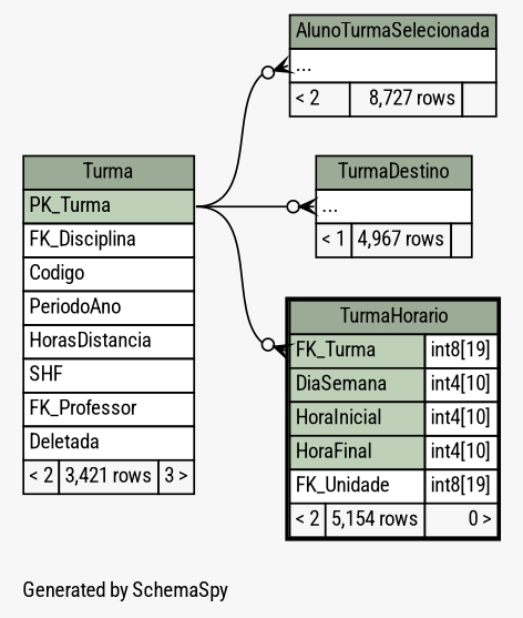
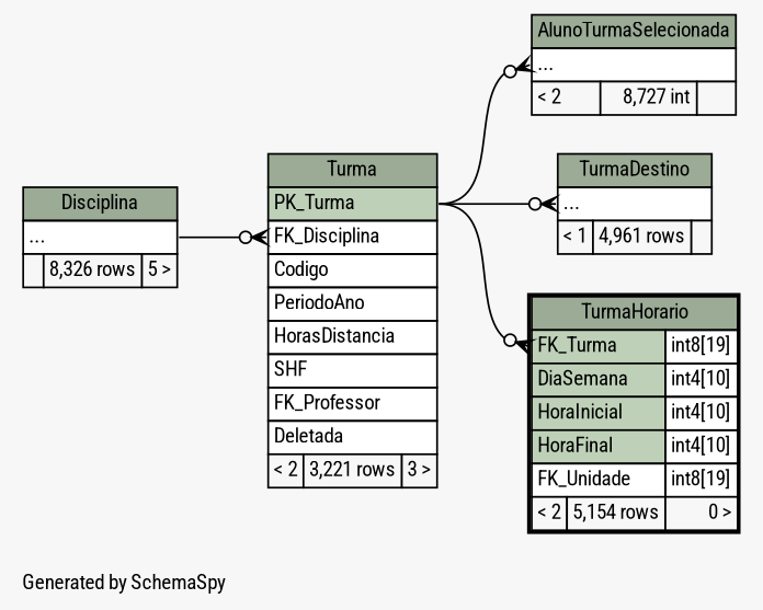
  digraph {
    bgcolor="#f7f7f7"
    fontname="Roboto Condensed"
    fontsize=11
    label="\nGenerated by SchemaSpy"
    labeljust=l
    nodesep=0.18
    rankdir=RL
    ranksep=0.46
    node [fontname="Roboto Condensed" fontsize=11 shape=plaintext]
    edge [arrowhead=none arrowsize=0.8 arrowtail=crowodot dir=back fontname="Roboto Condensed" headport="PK_Turma:e" tailport="elipses:w"]
-   n1 [label=<     <TABLE BORDER="0" CELLBORDER="1" CELLSPACING="0" BGCOLOR="#ffffff">       <TR><TD COLSPAN="3" BGCOLOR="#9bab96" ALIGN="CENTER">AlunoTurmaSelecionada</TD></TR>       <TR><TD PORT="elipses" COLSPAN="3" ALIGN="LEFT">...</TD></TR>       <TR><TD ALIGN="LEFT" BGCOLOR="#f7f7f7">&lt; 2</TD><TD ALIGN="RIGHT" BGCOLOR="#f7f7f7">8,727 rows</TD><TD ALIGN="RIGHT" BGCOLOR="#f7f7f7">  </TD></TR>     </TABLE>>]
-   n2 [label=<     <TABLE BORDER="0" CELLBORDER="1" CELLSPACING="0" BGCOLOR="#ffffff">       <TR><TD COLSPAN="3" BGCOLOR="#9bab96" ALIGN="CENTER">Turma</TD></TR>       <TR><TD PORT="PK_Turma" COLSPAN="3" BGCOLOR="#bed1b8" ALIGN="LEFT">PK_Turma</TD></TR>       <TR><TD PORT="FK_Disciplina" COLSPAN="3" ALIGN="LEFT">FK_Disciplina</TD></TR>       <TR><TD PORT="Codigo" COLSPAN="3" ALIGN="LEFT">Codigo</TD></TR>       <TR><TD PORT="PeriodoAno" COLSPAN="3" ALIGN="LEFT">PeriodoAno</TD></TR>       <TR><TD PORT="HorasDistancia" COLSPAN="3" ALIGN="LEFT">HorasDistancia</TD></TR>       <TR><TD PORT="SHF" COLSPAN="3" ALIGN="LEFT">SHF</TD></TR>       <TR><TD PORT="FK_Professor" COLSPAN="3" ALIGN="LEFT">FK_Professor</TD></TR>       <TR><TD PORT="Deletada" COLSPAN="3" ALIGN="LEFT">Deletada</TD></TR>       <TR><TD ALIGN="LEFT" BGCOLOR="#f7f7f7">&lt; 2</TD><TD ALIGN="RIGHT" BGCOLOR="#f7f7f7">3,421 rows</TD><TD ALIGN="RIGHT" BGCOLOR="#f7f7f7">3 &gt;</TD></TR>     </TABLE>>]
-   n4 [label=<     <TABLE BORDER="0" CELLBORDER="1" CELLSPACING="0" BGCOLOR="#ffffff">       <TR><TD COLSPAN="3" BGCOLOR="#9bab96" ALIGN="CENTER">TurmaDestino</TD></TR>       <TR><TD PORT="elipses" COLSPAN="3" ALIGN="LEFT">...</TD></TR>       <TR><TD ALIGN="LEFT" BGCOLOR="#f7f7f7">&lt; 1</TD><TD ALIGN="RIGHT" BGCOLOR="#f7f7f7">4,967 rows</TD><TD ALIGN="RIGHT" BGCOLOR="#f7f7f7">  </TD></TR>     </TABLE>>]
+   n1 [label=<     <TABLE BORDER="0" CELLBORDER="1" CELLSPACING="0" BGCOLOR="#ffffff">       <TR><TD COLSPAN="3" BGCOLOR="#9bab96" ALIGN="CENTER">AlunoTurmaSelecionada</TD></TR>       <TR><TD PORT="elipses" COLSPAN="3" ALIGN="LEFT">...</TD></TR>       <TR><TD ALIGN="LEFT" BGCOLOR="#f7f7f7">&lt; 2</TD><TD ALIGN="RIGHT" BGCOLOR="#f7f7f7">8,727 int</TD><TD ALIGN="RIGHT" BGCOLOR="#f7f7f7">  </TD></TR>     </TABLE>>]
+   n2 [label=<     <TABLE BORDER="0" CELLBORDER="1" CELLSPACING="0" BGCOLOR="#ffffff">       <TR><TD COLSPAN="3" BGCOLOR="#9bab96" ALIGN="CENTER">Turma</TD></TR>       <TR><TD PORT="PK_Turma" COLSPAN="3" BGCOLOR="#bed1b8" ALIGN="LEFT">PK_Turma</TD></TR>       <TR><TD PORT="FK_Disciplina" COLSPAN="3" ALIGN="LEFT">FK_Disciplina</TD></TR>       <TR><TD PORT="Codigo" COLSPAN="3" ALIGN="LEFT">Codigo</TD></TR>       <TR><TD PORT="PeriodoAno" COLSPAN="3" ALIGN="LEFT">PeriodoAno</TD></TR>       <TR><TD PORT="HorasDistancia" COLSPAN="3" ALIGN="LEFT">HorasDistancia</TD></TR>       <TR><TD PORT="SHF" COLSPAN="3" ALIGN="LEFT">SHF</TD></TR>       <TR><TD PORT="FK_Professor" COLSPAN="3" ALIGN="LEFT">FK_Professor</TD></TR>       <TR><TD PORT="Deletada" COLSPAN="3" ALIGN="LEFT">Deletada</TD></TR>       <TR><TD ALIGN="LEFT" BGCOLOR="#f7f7f7">&lt; 2</TD><TD ALIGN="RIGHT" BGCOLOR="#f7f7f7">3,221 rows</TD><TD ALIGN="RIGHT" BGCOLOR="#f7f7f7">3 &gt;</TD></TR>     </TABLE>>]
+   n3 [label=<     <TABLE BORDER="0" CELLBORDER="1" CELLSPACING="0" BGCOLOR="#ffffff">       <TR><TD COLSPAN="3" BGCOLOR="#9bab96" ALIGN="CENTER">Disciplina</TD></TR>       <TR><TD PORT="elipses" COLSPAN="3" ALIGN="LEFT">...</TD></TR>       <TR><TD ALIGN="LEFT" BGCOLOR="#f7f7f7">  </TD><TD ALIGN="RIGHT" BGCOLOR="#f7f7f7">8,326 rows</TD><TD ALIGN="RIGHT" BGCOLOR="#f7f7f7">5 &gt;</TD></TR>     </TABLE>>]
+   n4 [label=<     <TABLE BORDER="0" CELLBORDER="1" CELLSPACING="0" BGCOLOR="#ffffff">       <TR><TD COLSPAN="3" BGCOLOR="#9bab96" ALIGN="CENTER">TurmaDestino</TD></TR>       <TR><TD PORT="elipses" COLSPAN="3" ALIGN="LEFT">...</TD></TR>       <TR><TD ALIGN="LEFT" BGCOLOR="#f7f7f7">&lt; 1</TD><TD ALIGN="RIGHT" BGCOLOR="#f7f7f7">4,961 rows</TD><TD ALIGN="RIGHT" BGCOLOR="#f7f7f7">  </TD></TR>     </TABLE>>]
    n5 [label=<     <TABLE BORDER="2" CELLBORDER="1" CELLSPACING="0" BGCOLOR="#ffffff">       <TR><TD COLSPAN="3" BGCOLOR="#9bab96" ALIGN="CENTER">TurmaHorario</TD></TR>       <TR><TD PORT="FK_Turma" COLSPAN="2" BGCOLOR="#bed1b8" ALIGN="LEFT">FK_Turma</TD><TD PORT="FK_Turma.type" ALIGN="LEFT">int8[19]</TD></TR>       <TR><TD PORT="DiaSemana" COLSPAN="2" BGCOLOR="#bed1b8" ALIGN="LEFT">DiaSemana</TD><TD PORT="DiaSemana.type" ALIGN="LEFT">int4[10]</TD></TR>       <TR><TD PORT="HoraInicial" COLSPAN="2" BGCOLOR="#bed1b8" ALIGN="LEFT">HoraInicial</TD><TD PORT="HoraInicial.type" ALIGN="LEFT">int4[10]</TD></TR>       <TR><TD PORT="HoraFinal" COLSPAN="2" BGCOLOR="#bed1b8" ALIGN="LEFT">HoraFinal</TD><TD PORT="HoraFinal.type" ALIGN="LEFT">int4[10]</TD></TR>       <TR><TD PORT="FK_Unidade" COLSPAN="2" ALIGN="LEFT">FK_Unidade</TD><TD PORT="FK_Unidade.type" ALIGN="LEFT">int8[19]</TD></TR>       <TR><TD ALIGN="LEFT" BGCOLOR="#f7f7f7">&lt; 2</TD><TD ALIGN="RIGHT" BGCOLOR="#f7f7f7">5,154 rows</TD><TD ALIGN="RIGHT" BGCOLOR="#f7f7f7">0 &gt;</TD></TR>     </TABLE>>]
    n1 -> n2
+   n2 -> n3 [headport="elipses:e" tailport="FK_Disciplina:w"]
    n4 -> n2
    n5 -> n2 [tailport="FK_Turma:w"]
  }
